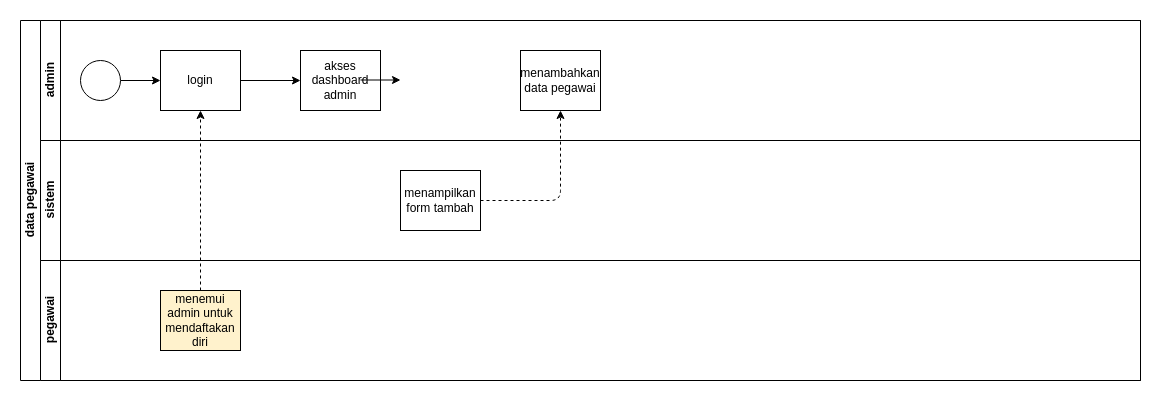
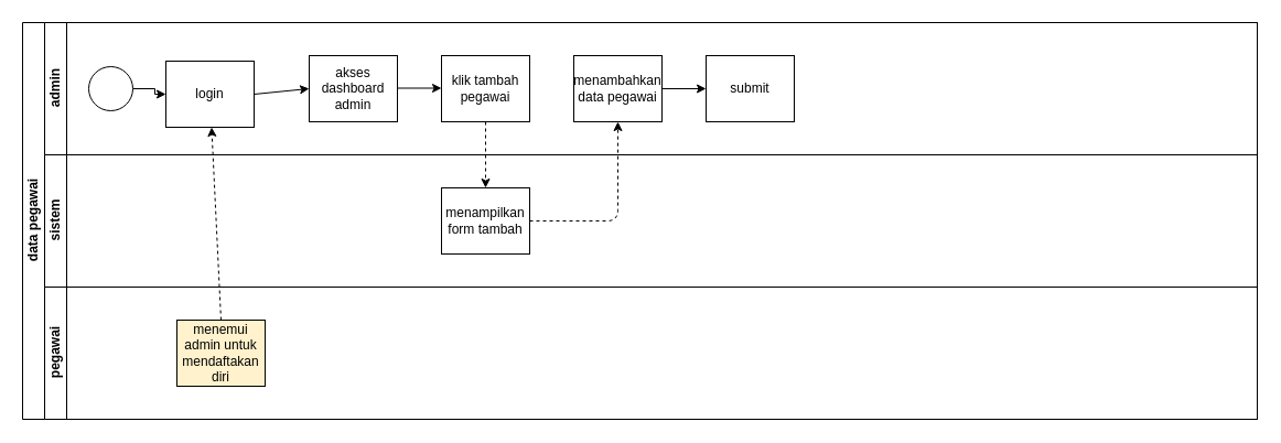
  <mxCell id="0" />
  <mxCell id="1" parent="0" />
  <mxCell id="2" value="data pegawai" style="swimlane;html=1;childLayout=stackLayout;resizeParent=1;resizeParentMax=0;horizontal=0;startSize=20;horizontalStack=0;" parent="1" vertex="1"><mxGeometry x="20" y="20" width="1120" height="360" as="geometry"><mxRectangle x="140" y="120" width="50" height="40" as="alternateBounds" /></mxGeometry></mxCell>
  <mxCell id="3" value="admin" style="swimlane;html=1;startSize=20;horizontal=0;" parent="2" vertex="1"><mxGeometry x="20" width="1100" height="120" as="geometry" /></mxCell>
  <mxCell id="4" value="" style="edgeStyle=orthogonalEdgeStyle;rounded=0;orthogonalLoop=1;jettySize=auto;html=1;" parent="3" source="5" target="6" edge="1"><mxGeometry relative="1" as="geometry" /></mxCell>
  <mxCell id="5" value="" style="ellipse;whiteSpace=wrap;html=1;" parent="3" vertex="1"><mxGeometry x="40" y="40" width="40" height="40" as="geometry" /></mxCell>
- <mxCell id="6" value="login" style="rounded=0;whiteSpace=wrap;html=1;fontFamily=Helvetica;fontSize=12;fontColor=#000000;align=center;" parent="3" vertex="1"><mxGeometry x="120" y="30" width="80" height="60" as="geometry" /></mxCell>
- <mxCell id="7" value="akses dashboard admin" style="rounded=0;whiteSpace=wrap;html=1;fontFamily=Helvetica;fontSize=12;fontColor=#000000;align=center;" parent="3" vertex="1"><mxGeometry x="260" y="30" width="80" height="60" as="geometry" /></mxCell>
+ <mxCell id="6" value="login" style="rounded=0;whiteSpace=wrap;html=1;fontFamily=Helvetica;fontSize=12;fontColor=#000000;align=center;" parent="3" vertex="1"><mxGeometry x="110" y="35" width="80" height="60" as="geometry" /></mxCell>
+ <mxCell id="7" value="akses dashboard admin" style="rounded=0;whiteSpace=wrap;html=1;fontFamily=Helvetica;fontSize=12;fontColor=#000000;align=center;" parent="3" vertex="1"><mxGeometry x="240" y="30" width="80" height="60" as="geometry" /></mxCell>
+ <mxCell id="8" value="klik tambah pegawai" style="rounded=0;whiteSpace=wrap;html=1;fontFamily=Helvetica;fontSize=12;fontColor=#000000;align=center;" vertex="1" parent="3"><mxGeometry x="360" y="30" width="80" height="60" as="geometry" /></mxCell>
  <mxCell id="9" value="" style="endArrow=classic;html=1;exitX=1;exitY=0.5;exitDx=0;exitDy=0;entryX=0;entryY=0.5;entryDx=0;entryDy=0;" edge="1" parent="3" source="6" target="7"><mxGeometry width="50" height="50" relative="1" as="geometry"><mxPoint x="190" y="190" as="sourcePoint" /><mxPoint x="240" y="140" as="targetPoint" /></mxGeometry></mxCell>
  <mxCell id="10" value="" style="endArrow=classic;html=1;exitX=1;exitY=0.5;exitDx=0;exitDy=0;entryX=0;entryY=0.5;entryDx=0;entryDy=0;" edge="1" parent="3"><mxGeometry width="50" height="50" relative="1" as="geometry"><mxPoint x="320" y="59.5" as="sourcePoint" /><mxPoint x="360" y="59.5" as="targetPoint" /></mxGeometry></mxCell>
  <mxCell id="11" value="menambahkan data pegawai" style="rounded=0;whiteSpace=wrap;html=1;fontFamily=Helvetica;fontSize=12;fontColor=#000000;align=center;" vertex="1" parent="3"><mxGeometry x="480" y="30" width="80" height="60" as="geometry" /></mxCell>
+ <mxCell id="12" value="submit" style="rounded=0;whiteSpace=wrap;html=1;fontFamily=Helvetica;fontSize=12;fontColor=#000000;align=center;" vertex="1" parent="3"><mxGeometry x="600" y="30" width="80" height="60" as="geometry" /></mxCell>
+ <mxCell id="13" value="" style="endArrow=classic;html=1;exitX=1;exitY=0.5;exitDx=0;exitDy=0;entryX=0;entryY=0.5;entryDx=0;entryDy=0;" edge="1" parent="3" source="11" target="12"><mxGeometry width="50" height="50" relative="1" as="geometry"><mxPoint x="330" y="69.5" as="sourcePoint" /><mxPoint x="370" y="69.5" as="targetPoint" /></mxGeometry></mxCell>
  <mxCell id="14" value="sistem" style="swimlane;html=1;startSize=20;horizontal=0;" parent="2" vertex="1"><mxGeometry x="20" y="120" width="1100" height="120" as="geometry"><mxRectangle x="20" y="120" width="630" height="20" as="alternateBounds" /></mxGeometry></mxCell>
  <mxCell id="15" value="" style="edgeStyle=orthogonalEdgeStyle;rounded=0;orthogonalLoop=1;jettySize=auto;html=1;endArrow=classic;endFill=1;" parent="14" edge="1"><mxGeometry relative="1" as="geometry"><mxPoint x="260" y="60" as="targetPoint" /></mxGeometry></mxCell>
  <mxCell id="16" value="menampilkan form tambah" style="rounded=0;whiteSpace=wrap;html=1;fontFamily=Helvetica;fontSize=12;fontColor=#000000;align=center;" vertex="1" parent="14"><mxGeometry x="360" y="30" width="80" height="60" as="geometry" /></mxCell>
  <mxCell id="17" value="pegawai" style="swimlane;html=1;startSize=20;horizontal=0;" parent="2" vertex="1"><mxGeometry x="20" y="240" width="1100" height="120" as="geometry"><mxRectangle x="20" y="240" width="630" as="alternateBounds" /></mxGeometry></mxCell>
  <mxCell id="18" value="menemui admin untuk mendaftakan diri" style="rounded=0;whiteSpace=wrap;html=1;fontFamily=Helvetica;fontSize=12;fontColor=#000000;align=center;fillColor=#fff2cc;" vertex="1" parent="17"><mxGeometry x="120" y="30" width="80" height="60" as="geometry" /></mxCell>
  <mxCell id="19" value="" style="endArrow=classic;html=1;exitX=0.5;exitY=0;exitDx=0;exitDy=0;dashed=1;" edge="1" parent="2" source="18" target="6"><mxGeometry width="50" height="50" relative="1" as="geometry"><mxPoint x="150" y="230" as="sourcePoint" /><mxPoint x="200" y="180" as="targetPoint" /></mxGeometry></mxCell>
+ <mxCell id="20" value="" style="endArrow=classic;html=1;entryX=0.5;entryY=0;entryDx=0;entryDy=0;dashed=1;" edge="1" parent="2" source="8" target="16"><mxGeometry width="50" height="50" relative="1" as="geometry"><mxPoint x="350" y="69.5" as="sourcePoint" /><mxPoint x="390" y="69.5" as="targetPoint" /></mxGeometry></mxCell>
  <mxCell id="21" value="" style="endArrow=classic;html=1;exitX=1;exitY=0.5;exitDx=0;exitDy=0;entryX=0.5;entryY=1;entryDx=0;entryDy=0;dashed=1;" edge="1" parent="2" source="16" target="11"><mxGeometry width="50" height="50" relative="1" as="geometry"><mxPoint x="350" y="69.5" as="sourcePoint" /><mxPoint x="390" y="69.5" as="targetPoint" /><Array as="points"><mxPoint x="540" y="180" /></Array></mxGeometry></mxCell>
